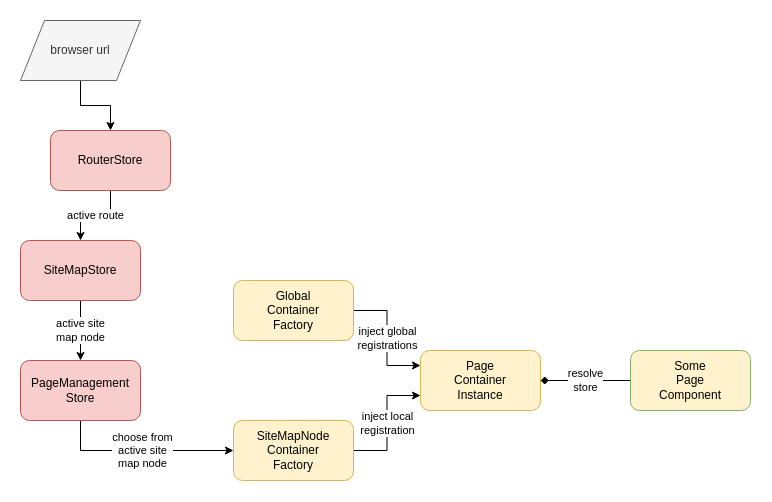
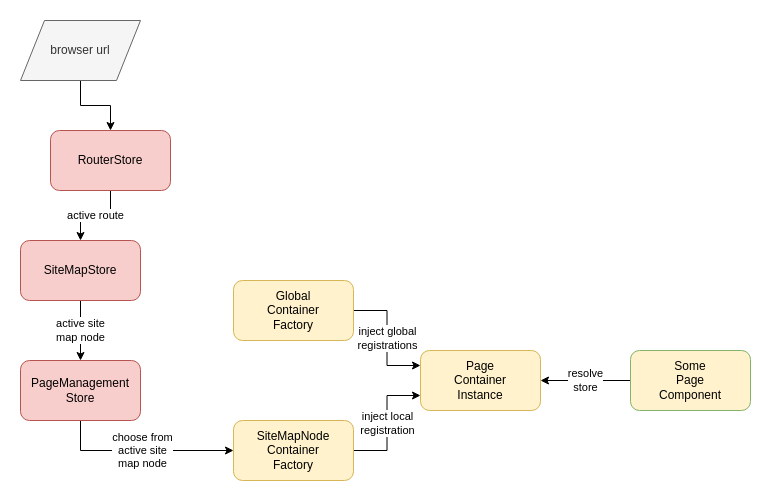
  <mxCell id="0" />
  <mxCell id="1" parent="0" />
  <mxCell id="2" value="inject global&lt;br&gt;registrations" style="edgeStyle=orthogonalEdgeStyle;rounded=0;orthogonalLoop=1;jettySize=auto;html=1;exitX=1;exitY=0.5;exitDx=0;exitDy=0;entryX=0;entryY=0.25;entryDx=0;entryDy=0;" edge="1" parent="1" source="3" target="8"><mxGeometry relative="1" as="geometry" /></mxCell>
  <mxCell id="3" value="Global&lt;br&gt;Container&lt;br&gt;Factory" style="rounded=1;whiteSpace=wrap;html=1;fillColor=#fff2cc;strokeColor=#d6b656;" vertex="1" parent="1"><mxGeometry x="233" y="280" width="120" height="60" as="geometry" /></mxCell>
  <mxCell id="4" value="inject local&lt;br&gt;registration" style="edgeStyle=orthogonalEdgeStyle;rounded=0;orthogonalLoop=1;jettySize=auto;html=1;exitX=1;exitY=0.5;exitDx=0;exitDy=0;entryX=0;entryY=0.75;entryDx=0;entryDy=0;" edge="1" parent="1" source="5" target="8"><mxGeometry relative="1" as="geometry" /></mxCell>
  <mxCell id="5" value="SiteMapNode&lt;br&gt;Container&lt;br&gt;Factory" style="rounded=1;whiteSpace=wrap;html=1;fillColor=#fff2cc;strokeColor=#d6b656;" vertex="1" parent="1"><mxGeometry x="233" y="420" width="120" height="60" as="geometry" /></mxCell>
  <mxCell id="6" value="choose from&lt;br&gt;active site&lt;br&gt;map node" style="edgeStyle=orthogonalEdgeStyle;rounded=0;orthogonalLoop=1;jettySize=auto;html=1;exitX=0.5;exitY=1;exitDx=0;exitDy=0;" edge="1" parent="1" source="7" target="5"><mxGeometry relative="1" as="geometry" /></mxCell>
  <mxCell id="7" value="PageManagement&lt;br&gt;Store" style="rounded=1;whiteSpace=wrap;html=1;fillColor=#f8cecc;strokeColor=#b85450;" vertex="1" parent="1"><mxGeometry x="20" y="360" width="120" height="60" as="geometry" /></mxCell>
  <mxCell id="8" value="Page&lt;br&gt;Container&lt;br&gt;Instance" style="rounded=1;whiteSpace=wrap;html=1;fillColor=#fff2cc;strokeColor=#d6b656;" vertex="1" parent="1"><mxGeometry x="420" y="350" width="120" height="60" as="geometry" /></mxCell>
  <mxCell id="9" value="active site &lt;br&gt;map node" style="endArrow=classic;html=1;entryX=0.5;entryY=0;entryDx=0;entryDy=0;exitX=0.5;exitY=1;exitDx=0;exitDy=0;" edge="1" parent="1" source="10" target="7"><mxGeometry width="50" height="50" relative="1" as="geometry"><mxPoint y="390" as="sourcePoint" x="-50" /><mxPoint x="70" y="500" as="targetPoint" /></mxGeometry></mxCell>
  <mxCell id="10" value="SiteMapStore" style="rounded=1;whiteSpace=wrap;html=1;fillColor=#f8cecc;strokeColor=#b85450;" vertex="1" parent="1"><mxGeometry x="20" y="240" width="120" height="60" as="geometry" /></mxCell>
  <mxCell id="11" value="active route" style="edgeStyle=orthogonalEdgeStyle;rounded=0;orthogonalLoop=1;jettySize=auto;html=1;exitX=0.5;exitY=1;exitDx=0;exitDy=0;entryX=0.5;entryY=0;entryDx=0;entryDy=0;" edge="1" parent="1" source="12" target="10"><mxGeometry relative="1" as="geometry" /></mxCell>
  <mxCell id="12" value="RouterStore" style="rounded=1;whiteSpace=wrap;html=1;fillColor=#f8cecc;strokeColor=#b85450;" vertex="1" parent="1"><mxGeometry x="50" y="130" width="120" height="60" as="geometry" /></mxCell>
  <mxCell id="13" style="edgeStyle=orthogonalEdgeStyle;rounded=0;orthogonalLoop=1;jettySize=auto;html=1;exitX=0.5;exitY=1;exitDx=0;exitDy=0;entryX=0.5;entryY=0;entryDx=0;entryDy=0;" edge="1" parent="1" source="14" target="12"><mxGeometry relative="1" as="geometry" /></mxCell>
  <mxCell id="14" value="browser url" style="shape=parallelogram;perimeter=parallelogramPerimeter;whiteSpace=wrap;html=1;fillColor=#f5f5f5;strokeColor=#666666;fontColor=#333333;" vertex="1" parent="1"><mxGeometry x="20" y="20" width="120" height="60" as="geometry" /></mxCell>
- <mxCell id="15" value="resolve&lt;br&gt;store" style="edgeStyle=orthogonalEdgeStyle;rounded=0;orthogonalLoop=1;jettySize=auto;html=1;exitX=0;exitY=0.5;exitDx=0;exitDy=0;endArrow=diamond;" edge="1" parent="1" source="16" target="8"><mxGeometry relative="1" as="geometry" /></mxCell>
+ <mxCell id="15" value="resolve&lt;br&gt;store" style="edgeStyle=orthogonalEdgeStyle;rounded=0;orthogonalLoop=1;jettySize=auto;html=1;exitX=0;exitY=0.5;exitDx=0;exitDy=0;" edge="1" parent="1" source="16" target="8"><mxGeometry relative="1" as="geometry" /></mxCell>
  <mxCell id="16" value="Some&lt;br&gt;Page&lt;br&gt;Component" style="rounded=1;whiteSpace=wrap;html=1;fillColor=#fff2cc;strokeColor=#82b366;" vertex="1" parent="1"><mxGeometry x="630" y="350" width="120" height="60" as="geometry" /></mxCell>
